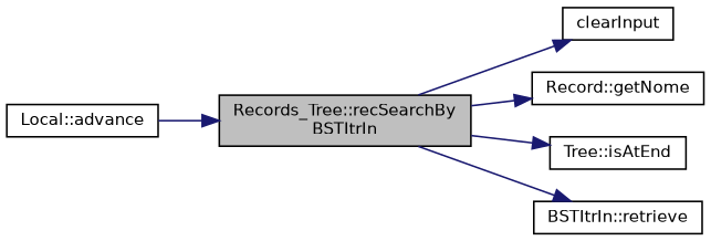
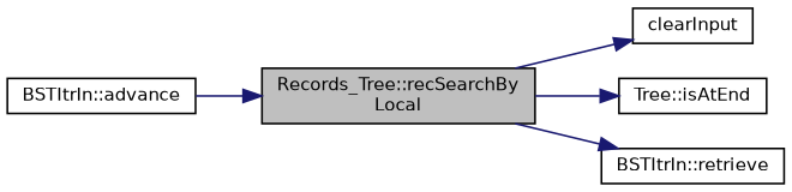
  digraph {
    rankdir=LR
    node [color=black fillcolor=white fontname=Helvetica fontsize=10 shape=record style=filled]
    edge [color=midnightblue fontname=Helvetica fontsize=10 labelfontname=Helvetica labelfontsize=10 style=solid]
-   n1 [fillcolor=grey75 fontcolor=black height=0.2 label="Records_Tree::recSearchBy\lBSTItrIn" width=0.4]
+   n1 [fillcolor=grey75 fontcolor=black height=0.2 label="Records_Tree::recSearchBy\lLocal" width=0.4]
    n2 [height=0.2 label=clearInput width=0.4]
-   n3 [height=0.2 label="Record::getNome" width=0.4]
    n4 [height=0.2 label="Tree::isAtEnd" width=0.4]
    n5 [height=0.2 label="BSTItrIn::retrieve" width=0.4]
-   n6 [height=0.2 label="Local::advance" width=0.4]
+   n6 [height=0.2 label="BSTItrIn::advance" width=0.4]
    n1 -> n2
-   n1 -> n3
    n1 -> n4
    n1 -> n5
    n6 -> n1
  }
